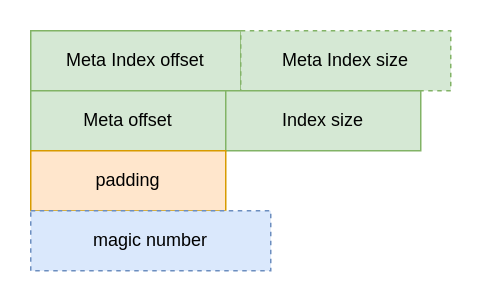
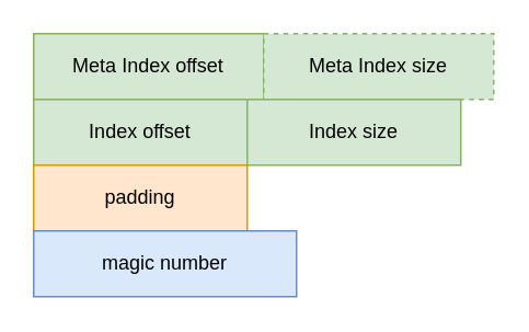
  <mxCell id="0" />
  <mxCell id="1" parent="0" />
  <mxCell id="2" value="Meta Index offset" style="rounded=0;whiteSpace=wrap;html=1;fillColor=#d5e8d4;strokeColor=#82b366;" parent="1" vertex="1"><mxGeometry x="20" y="20" width="140" height="40" as="geometry" /></mxCell>
  <mxCell id="3" value="Meta Index size" style="rounded=0;whiteSpace=wrap;html=1;fillColor=#d5e8d4;strokeColor=#82b366;dashed=1;" parent="1" vertex="1"><mxGeometry x="160" y="20" width="140" height="40" as="geometry" /></mxCell>
- <mxCell id="4" value="Meta offset" style="rounded=0;whiteSpace=wrap;html=1;fillColor=#d5e8d4;strokeColor=#82b366;" parent="1" vertex="1"><mxGeometry x="20" y="60" width="130" height="40" as="geometry" /></mxCell>
+ <mxCell id="4" value="Index offset" style="rounded=0;whiteSpace=wrap;html=1;fillColor=#d5e8d4;strokeColor=#82b366;" parent="1" vertex="1"><mxGeometry x="20" y="60" width="130" height="40" as="geometry" /></mxCell>
  <mxCell id="5" value="Index size" style="rounded=0;whiteSpace=wrap;html=1;fillColor=#d5e8d4;strokeColor=#82b366;" parent="1" vertex="1"><mxGeometry x="150" y="60" width="130" height="40" as="geometry" /></mxCell>
  <mxCell id="6" value="padding" style="rounded=0;whiteSpace=wrap;html=1;fillColor=#ffe6cc;strokeColor=#d79b00;" parent="1" vertex="1"><mxGeometry x="20" y="100" width="130" height="40" as="geometry" /></mxCell>
- <mxCell id="7" value="magic number" style="rounded=0;whiteSpace=wrap;html=1;fillColor=#dae8fc;strokeColor=#6c8ebf;dashed=1;" parent="1" vertex="1"><mxGeometry x="20" y="140" width="160" height="40" as="geometry" /></mxCell>
+ <mxCell id="7" value="magic number" style="rounded=0;whiteSpace=wrap;html=1;fillColor=#dae8fc;strokeColor=#6c8ebf;" parent="1" vertex="1"><mxGeometry x="20" y="140" width="160" height="40" as="geometry" /></mxCell>
